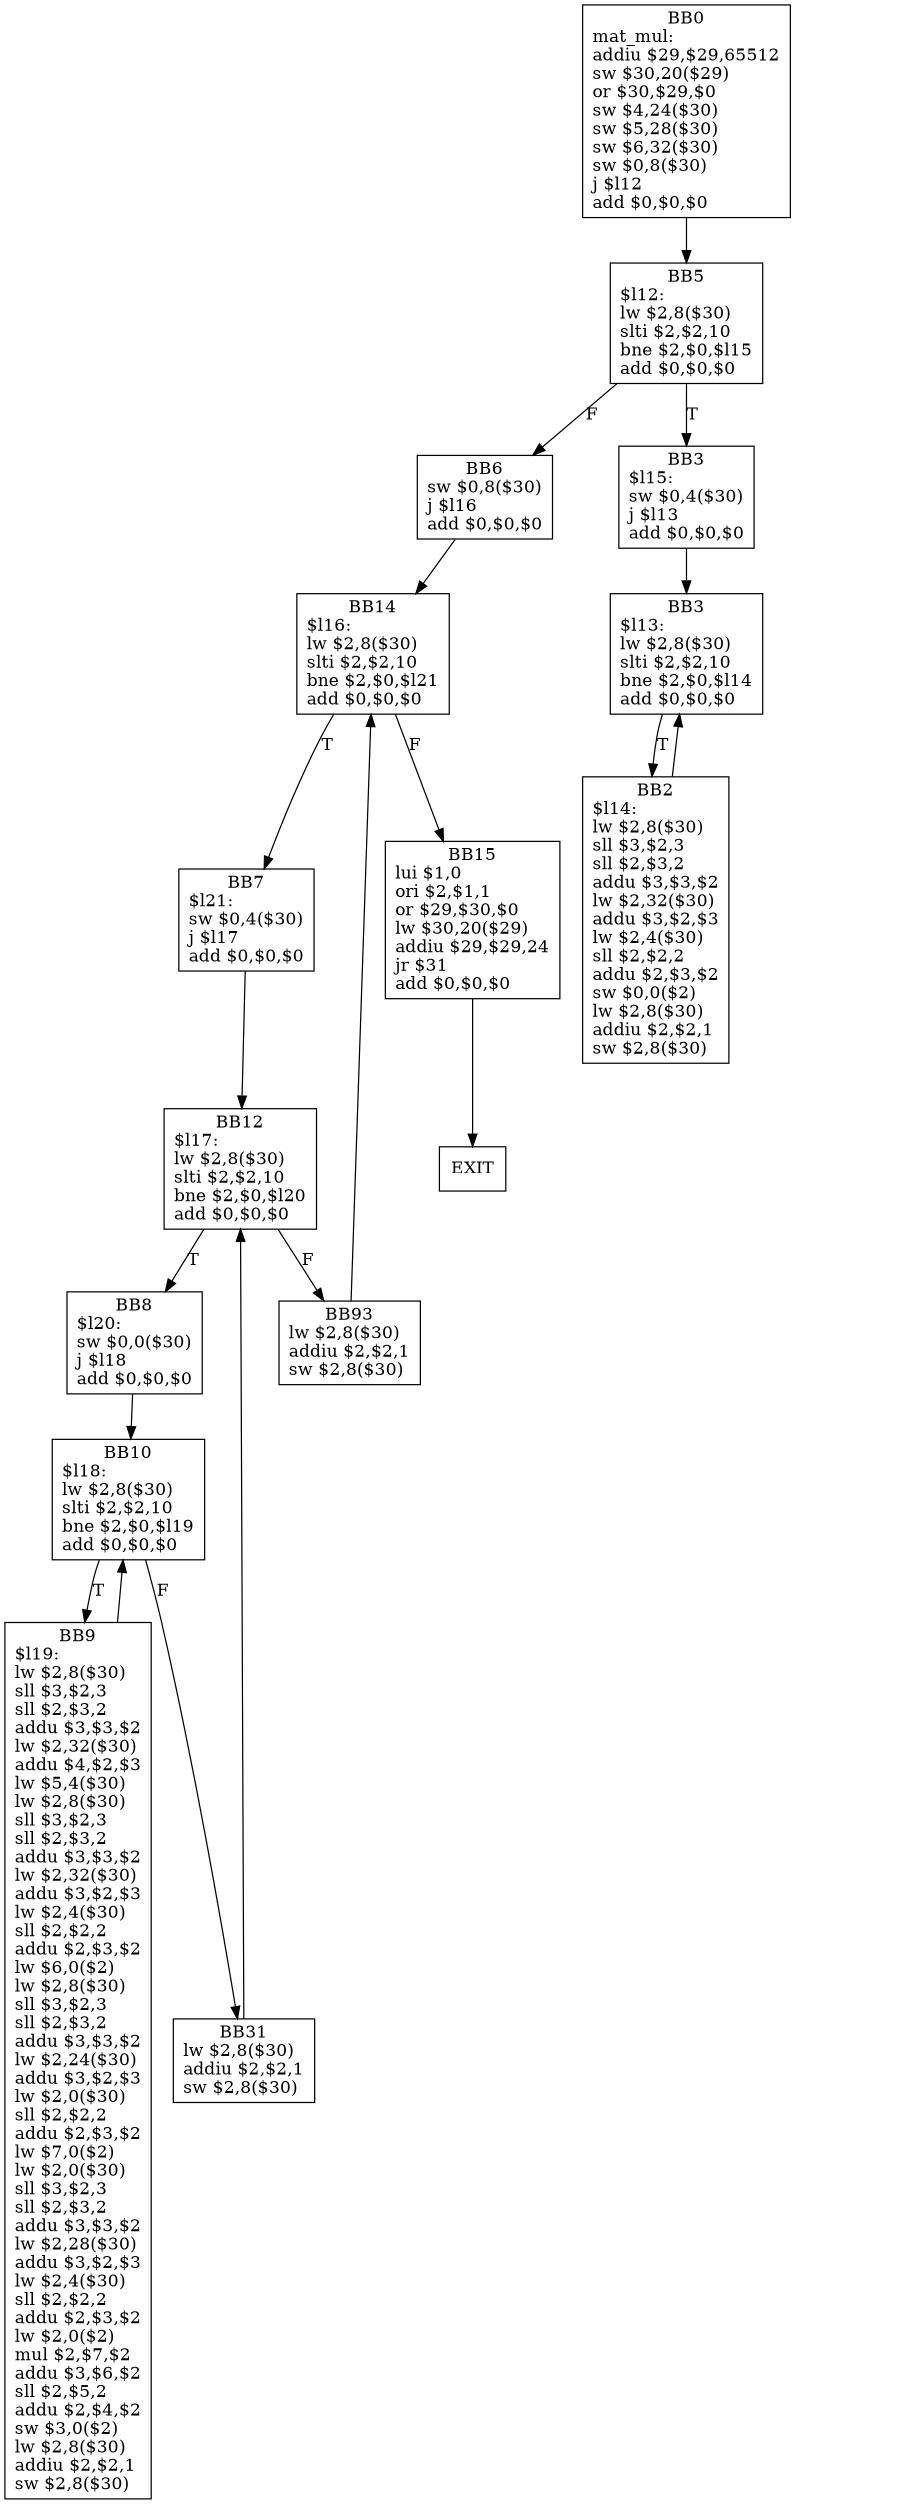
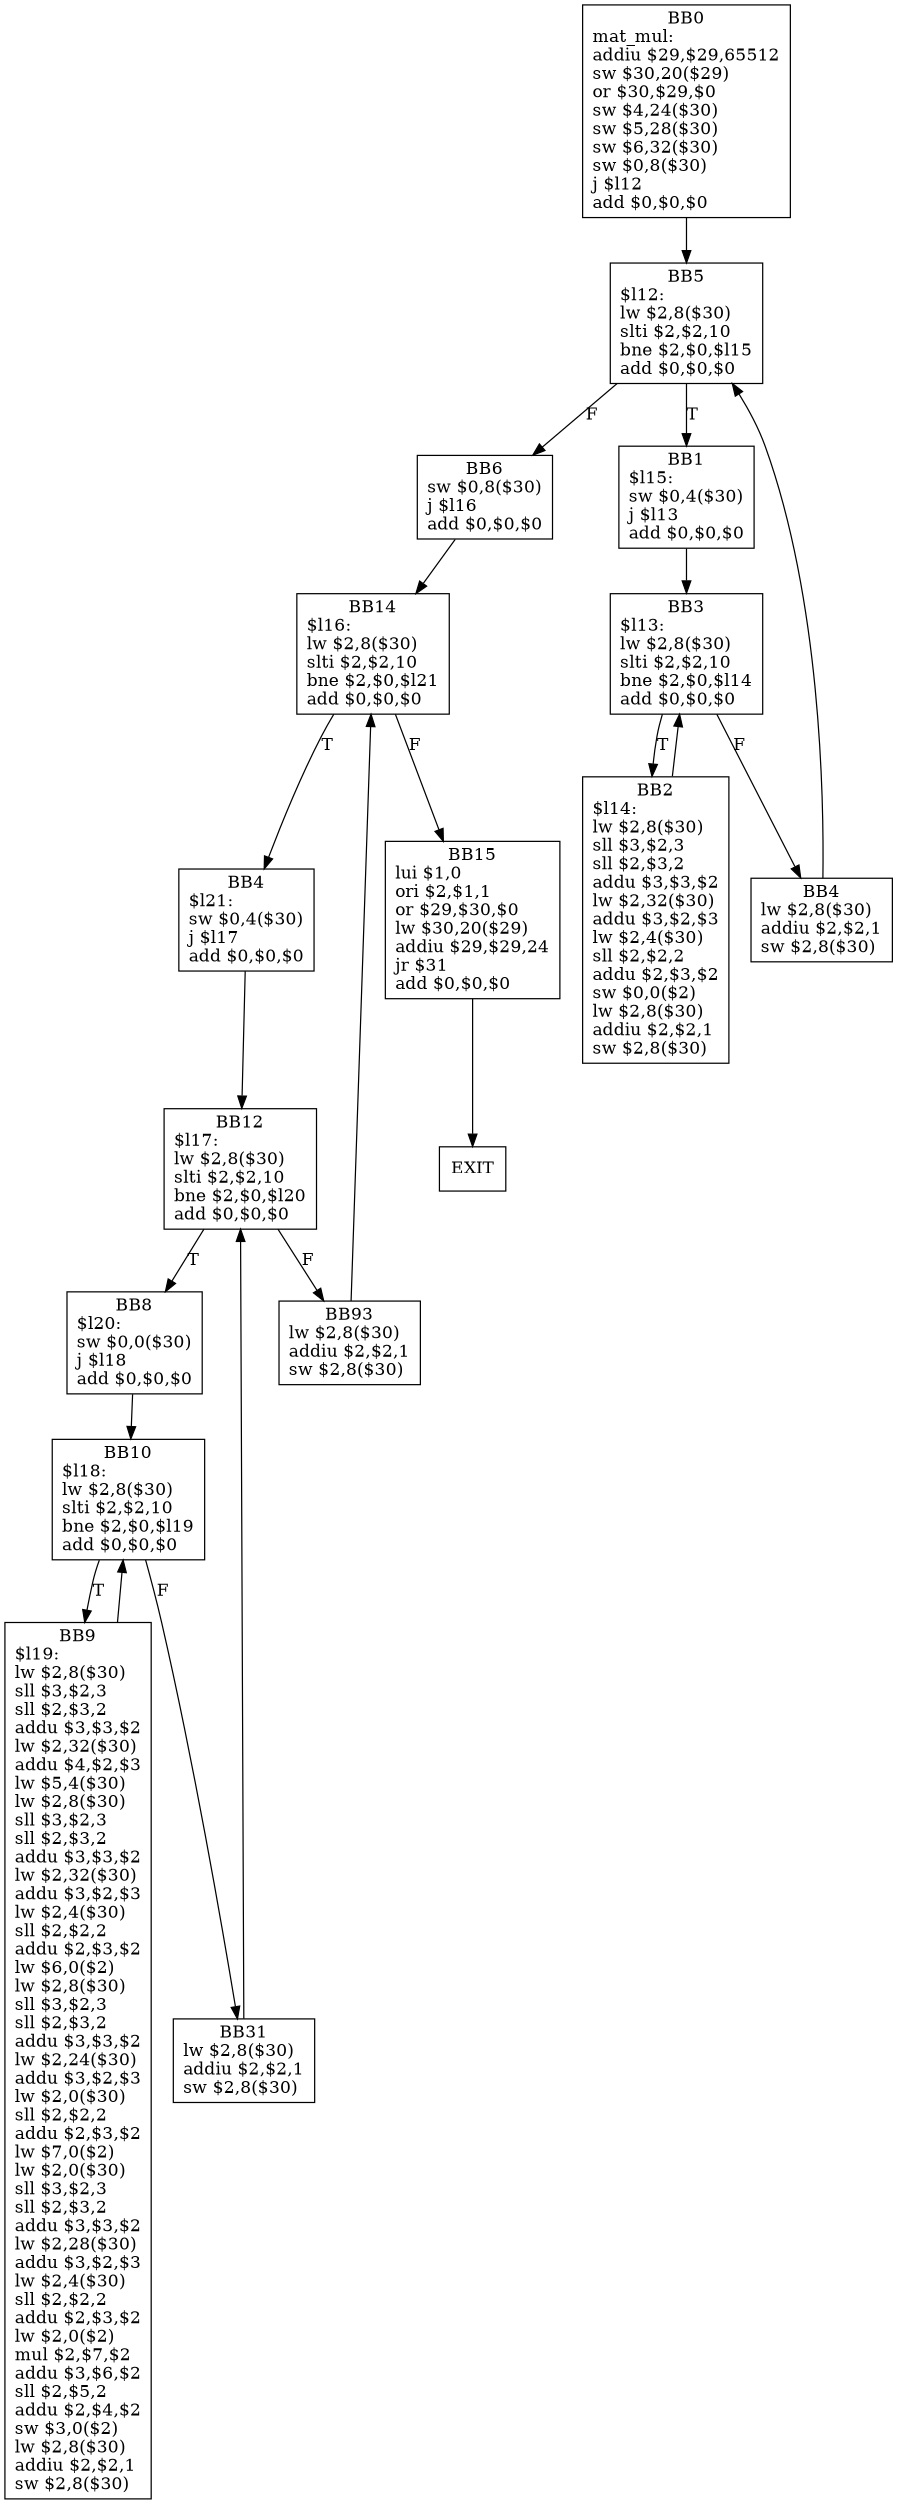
  digraph {
    node [shape=box]
    edge [style=filled]
    n1 [label="BB0\nmat_mul:\laddiu $29,$29,65512\lsw $30,20($29)\lor $30,$29,$0\lsw $4,24($30)\lsw $5,28($30)\lsw $6,32($30)\lsw $0,8($30)\lj $l12\ladd $0,$0,$0\l"]
    n2 [label="BB5\n$l12:\llw $2,8($30)\lslti $2,$2,10\lbne $2,$0,$l15\ladd $0,$0,$0\l"]
    n3 [label="BB6\nsw $0,8($30)\lj $l16\ladd $0,$0,$0\l"]
-   n4 [label="BB3\n$l15:\lsw $0,4($30)\lj $l13\ladd $0,$0,$0\l"]
+   n4 [label="BB1\n$l15:\lsw $0,4($30)\lj $l13\ladd $0,$0,$0\l"]
    n5 [label="BB14\n$l16:\llw $2,8($30)\lslti $2,$2,10\lbne $2,$0,$l21\ladd $0,$0,$0\l"]
    n6 [label="BB3\n$l13:\llw $2,8($30)\lslti $2,$2,10\lbne $2,$0,$l14\ladd $0,$0,$0\l"]
    n7 [label="BB15\nlui $1,0\lori $2,$1,1\lor $29,$30,$0\llw $30,20($29)\laddiu $29,$29,24\ljr $31\ladd $0,$0,$0\l"]
-   n8 [label="BB7\n$l21:\lsw $0,4($30)\lj $l17\ladd $0,$0,$0\l"]
+   n8 [label="BB4\n$l21:\lsw $0,4($30)\lj $l17\ladd $0,$0,$0\l"]
+   n9 [label="BB4\nlw $2,8($30)\laddiu $2,$2,1\lsw $2,8($30)\l"]
    n10 [label="BB2\n$l14:\llw $2,8($30)\lsll $3,$2,3\lsll $2,$3,2\laddu $3,$3,$2\llw $2,32($30)\laddu $3,$2,$3\llw $2,4($30)\lsll $2,$2,2\laddu $2,$3,$2\lsw $0,0($2)\llw $2,8($30)\laddiu $2,$2,1\lsw $2,8($30)\l"]
    EXIT
    n12 [label="BB12\n$l17:\llw $2,8($30)\lslti $2,$2,10\lbne $2,$0,$l20\ladd $0,$0,$0\l"]
    n13 [label="BB93\nlw $2,8($30)\laddiu $2,$2,1\lsw $2,8($30)\l"]
    n14 [label="BB8\n$l20:\lsw $0,0($30)\lj $l18\ladd $0,$0,$0\l"]
    n15 [label="BB10\n$l18:\llw $2,8($30)\lslti $2,$2,10\lbne $2,$0,$l19\ladd $0,$0,$0\l"]
    n16 [label="BB31\nlw $2,8($30)\laddiu $2,$2,1\lsw $2,8($30)\l"]
    n17 [label="BB9\n$l19:\llw $2,8($30)\lsll $3,$2,3\lsll $2,$3,2\laddu $3,$3,$2\llw $2,32($30)\laddu $4,$2,$3\llw $5,4($30)\llw $2,8($30)\lsll $3,$2,3\lsll $2,$3,2\laddu $3,$3,$2\llw $2,32($30)\laddu $3,$2,$3\llw $2,4($30)\lsll $2,$2,2\laddu $2,$3,$2\llw $6,0($2)\llw $2,8($30)\lsll $3,$2,3\lsll $2,$3,2\laddu $3,$3,$2\llw $2,24($30)\laddu $3,$2,$3\llw $2,0($30)\lsll $2,$2,2\laddu $2,$3,$2\llw $7,0($2)\llw $2,0($30)\lsll $3,$2,3\lsll $2,$3,2\laddu $3,$3,$2\llw $2,28($30)\laddu $3,$2,$3\llw $2,4($30)\lsll $2,$2,2\laddu $2,$3,$2\llw $2,0($2)\lmul $2,$7,$2\laddu $3,$6,$2\lsll $2,$5,2\laddu $2,$4,$2\lsw $3,0($2)\llw $2,8($30)\laddiu $2,$2,1\lsw $2,8($30)\l"]
    n1 -> n2
    n2 -> n3 [label=F]
    n2 -> n4 [label=T]
    n3 -> n5
    n4 -> n6
    n5 -> n7 [label=F]
    n5 -> n8 [label=T]
+   n6 -> n9 [label=F]
    n6 -> n10 [label=T]
    n7 -> EXIT
    n8 -> n12
+   n9 -> n2
    n10 -> n6
    n12 -> n13 [label=F]
    n12 -> n14 [label=T]
    n13 -> n5
    n14 -> n15
    n15 -> n16 [label=F]
    n15 -> n17 [label=T]
    n16 -> n12
    n17 -> n15
  }
